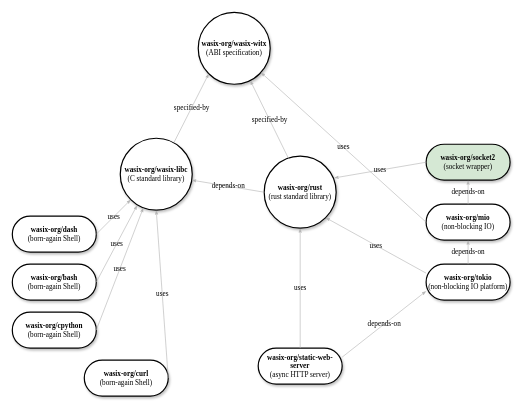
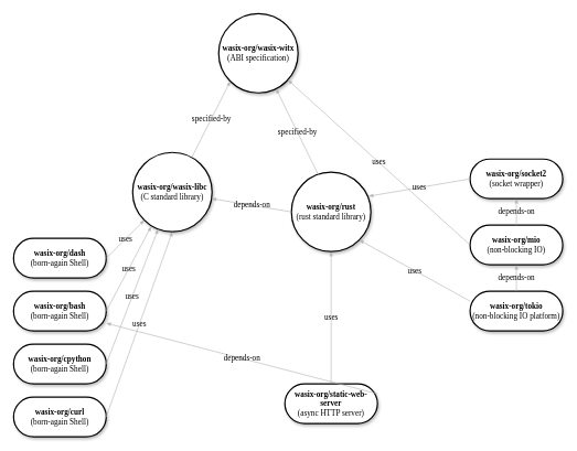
  <mxCell id="0" />
  <mxCell id="1" parent="0" />
  <mxCell id="2" value="&lt;b&gt;wasix-org/wasix-witx&lt;/b&gt;&lt;br&gt;(ABI specification)" style="ellipse;whiteSpace=wrap;html=1;rounded=1;shadow=1;comic=0;labelBackgroundColor=none;strokeWidth=2;fontFamily=Verdana;fontSize=12;align=center;" parent="1" vertex="1"><mxGeometry x="330" y="20" width="120" height="120" as="geometry" /></mxCell>
  <mxCell id="3" value="specified-by" style="edgeStyle=none;rounded=1;html=1;labelBackgroundColor=none;startArrow=none;startFill=0;startSize=5;endArrow=classicThin;endFill=1;endSize=5;jettySize=auto;orthogonalLoop=1;strokeColor=#B3B3B3;strokeWidth=1;fontFamily=Verdana;fontSize=12;exitX=0.747;exitY=0.058;exitDx=0;exitDy=0;entryX=0;entryY=1;entryDx=0;entryDy=0;exitPerimeter=0;" parent="1" source="4" target="2" edge="1"><mxGeometry relative="1" as="geometry"><mxPoint x="220" y="140" as="targetPoint" /></mxGeometry></mxCell>
  <mxCell id="4" value="&lt;b&gt;wasix-org/wasix-libc&lt;/b&gt;&lt;br&gt;(C standard library)" style="ellipse;whiteSpace=wrap;html=1;rounded=1;shadow=1;comic=0;labelBackgroundColor=none;strokeWidth=2;fontFamily=Verdana;fontSize=12;align=center;" vertex="1" parent="1"><mxGeometry x="200" y="230" width="120" height="120" as="geometry" /></mxCell>
  <mxCell id="5" value="&lt;b&gt;wasix-org/rust&lt;/b&gt;&lt;br&gt;(rust standard library)" style="ellipse;whiteSpace=wrap;html=1;rounded=1;shadow=1;comic=0;labelBackgroundColor=none;strokeWidth=2;fontFamily=Verdana;fontSize=12;align=center;" vertex="1" parent="1"><mxGeometry x="440" y="260" width="120" height="120" as="geometry" /></mxCell>
  <mxCell id="6" value="depends-on" style="edgeStyle=none;rounded=1;html=1;labelBackgroundColor=none;startArrow=none;startFill=0;startSize=5;endArrow=classicThin;endFill=1;endSize=5;jettySize=auto;orthogonalLoop=1;strokeColor=#B3B3B3;strokeWidth=1;fontFamily=Verdana;fontSize=12;exitX=0;exitY=0.5;exitDx=0;exitDy=0;" edge="1" parent="1" source="5" target="4"><mxGeometry relative="1" as="geometry"><mxPoint x="362" y="101" as="sourcePoint" /><mxPoint x="438" y="218" as="targetPoint" /></mxGeometry></mxCell>
  <mxCell id="7" value="specified-by" style="edgeStyle=none;rounded=1;html=1;labelBackgroundColor=none;startArrow=none;startFill=0;startSize=5;endArrow=classicThin;endFill=1;endSize=5;jettySize=auto;orthogonalLoop=1;strokeColor=#B3B3B3;strokeWidth=1;fontFamily=Verdana;fontSize=12;exitX=0.34;exitY=0.035;exitDx=0;exitDy=0;entryX=0.723;entryY=0.948;entryDx=0;entryDy=0;exitPerimeter=0;entryPerimeter=0;" edge="1" parent="1" source="5" target="2"><mxGeometry relative="1" as="geometry"><mxPoint x="568" y="162" as="sourcePoint" /><mxPoint x="520" y="100" as="targetPoint" /></mxGeometry></mxCell>
  <mxCell id="8" value="&lt;b&gt;wasix-org/mio&lt;/b&gt;&lt;br&gt;(non-blocking IO)" style="whiteSpace=wrap;html=1;rounded=1;shadow=1;comic=0;labelBackgroundColor=none;strokeWidth=2;fontFamily=Verdana;fontSize=12;align=center;arcSize=50;" vertex="1" parent="1"><mxGeometry x="710" y="340" width="140" height="60" as="geometry" /></mxCell>
  <mxCell id="9" value="&lt;b&gt;wasix-org/tokio&lt;/b&gt;&lt;br&gt;(non-blocking IO platform)" style="whiteSpace=wrap;html=1;rounded=1;shadow=1;comic=0;labelBackgroundColor=none;strokeWidth=2;fontFamily=Verdana;fontSize=12;align=center;arcSize=50;" vertex="1" parent="1"><mxGeometry x="710" y="440" width="140" height="60" as="geometry" /></mxCell>
- <mxCell id="10" value="&lt;b&gt;wasix-org/socket2&lt;/b&gt;&lt;br&gt;(socket wrapper)" style="whiteSpace=wrap;html=1;rounded=1;shadow=1;comic=0;labelBackgroundColor=none;strokeWidth=2;fontFamily=Verdana;fontSize=12;align=center;arcSize=50;fillColor=#d5e8d4;" vertex="1" parent="1"><mxGeometry x="710" y="240" width="140" height="60" as="geometry" /></mxCell>
+ <mxCell id="10" value="&lt;b&gt;wasix-org/socket2&lt;/b&gt;&lt;br&gt;(socket wrapper)" style="whiteSpace=wrap;html=1;rounded=1;shadow=1;comic=0;labelBackgroundColor=none;strokeWidth=2;fontFamily=Verdana;fontSize=12;align=center;arcSize=50;" vertex="1" parent="1"><mxGeometry x="710" y="240" width="140" height="60" as="geometry" /></mxCell>
  <mxCell id="11" value="uses" style="edgeStyle=none;rounded=1;html=1;labelBackgroundColor=none;startArrow=none;startFill=0;startSize=5;endArrow=classicThin;endFill=1;endSize=5;jettySize=auto;orthogonalLoop=1;strokeColor=#B3B3B3;strokeWidth=1;fontFamily=Verdana;fontSize=12;exitX=0;exitY=0.5;exitDx=0;exitDy=0;entryX=0.973;entryY=0.302;entryDx=0;entryDy=0;entryPerimeter=0;" edge="1" parent="1" source="10" target="5"><mxGeometry relative="1" as="geometry"><mxPoint x="706" y="260" as="sourcePoint" /><mxPoint x="680" y="104" as="targetPoint" /></mxGeometry></mxCell>
  <mxCell id="12" value="uses" style="edgeStyle=none;rounded=1;html=1;labelBackgroundColor=none;startArrow=none;startFill=0;startSize=5;endArrow=classicThin;endFill=1;endSize=5;jettySize=auto;orthogonalLoop=1;strokeColor=#B3B3B3;strokeWidth=1;fontFamily=Verdana;fontSize=12;exitX=0;exitY=0.5;exitDx=0;exitDy=0;" edge="1" parent="1" source="8" target="2"><mxGeometry relative="1" as="geometry"><mxPoint x="740" y="290" as="sourcePoint" /><mxPoint x="567" y="306" as="targetPoint" /></mxGeometry></mxCell>
  <mxCell id="13" value="uses" style="edgeStyle=none;rounded=1;html=1;labelBackgroundColor=none;startArrow=none;startFill=0;startSize=5;endArrow=classicThin;endFill=1;endSize=5;jettySize=auto;orthogonalLoop=1;strokeColor=#B3B3B3;strokeWidth=1;fontFamily=Verdana;fontSize=12;exitX=0;exitY=0.25;exitDx=0;exitDy=0;entryX=1;entryY=1;entryDx=0;entryDy=0;" edge="1" parent="1" source="9" target="5"><mxGeometry relative="1" as="geometry"><mxPoint x="740" y="380" as="sourcePoint" /><mxPoint x="568" y="344" as="targetPoint" /></mxGeometry></mxCell>
  <mxCell id="14" value="depends-on" style="edgeStyle=none;rounded=1;html=1;labelBackgroundColor=none;startArrow=none;startFill=0;startSize=5;endArrow=classicThin;endFill=1;endSize=5;jettySize=auto;orthogonalLoop=1;strokeColor=#B3B3B3;strokeWidth=1;fontFamily=Verdana;fontSize=12;exitX=0.5;exitY=0;exitDx=0;exitDy=0;entryX=0.5;entryY=1;entryDx=0;entryDy=0;" edge="1" parent="1" source="9" target="8"><mxGeometry relative="1" as="geometry"><mxPoint x="740" y="475" as="sourcePoint" /><mxPoint x="552" y="392" as="targetPoint" /></mxGeometry></mxCell>
  <mxCell id="15" value="depends-on" style="edgeStyle=none;rounded=1;html=1;labelBackgroundColor=none;startArrow=none;startFill=0;startSize=5;endArrow=classicThin;endFill=1;endSize=5;jettySize=auto;orthogonalLoop=1;strokeColor=#B3B3B3;strokeWidth=1;fontFamily=Verdana;fontSize=12;exitX=0.5;exitY=0;exitDx=0;exitDy=0;entryX=0.5;entryY=1;entryDx=0;entryDy=0;" edge="1" parent="1" source="8" target="10"><mxGeometry relative="1" as="geometry"><mxPoint x="810" y="440" as="sourcePoint" /><mxPoint x="810" y="410" as="targetPoint" /></mxGeometry></mxCell>
  <mxCell id="16" value="&lt;b&gt;wasix-org/static-web-server&lt;/b&gt;&lt;br&gt;(async HTTP server)" style="whiteSpace=wrap;html=1;rounded=1;shadow=1;comic=0;labelBackgroundColor=none;strokeWidth=2;fontFamily=Verdana;fontSize=12;align=center;arcSize=50;" vertex="1" parent="1"><mxGeometry x="430" y="580" width="140" height="60" as="geometry" /></mxCell>
  <mxCell id="17" value="uses" style="edgeStyle=none;rounded=1;html=1;labelBackgroundColor=none;startArrow=none;startFill=0;startSize=5;endArrow=classicThin;endFill=1;endSize=5;jettySize=auto;orthogonalLoop=1;strokeColor=#B3B3B3;strokeWidth=1;fontFamily=Verdana;fontSize=12;exitX=0.5;exitY=0;exitDx=0;exitDy=0;entryX=0.5;entryY=1;entryDx=0;entryDy=0;" edge="1" parent="1" source="16" target="5"><mxGeometry relative="1" as="geometry"><mxPoint x="740" y="495" as="sourcePoint" /><mxPoint x="552" y="372" as="targetPoint" /></mxGeometry></mxCell>
- <mxCell id="18" value="depends-on" style="edgeStyle=none;rounded=1;html=1;labelBackgroundColor=none;startArrow=none;startFill=0;startSize=5;endArrow=classicThin;endFill=1;endSize=5;jettySize=auto;orthogonalLoop=1;strokeColor=#B3B3B3;strokeWidth=1;fontFamily=Verdana;fontSize=12;exitX=1;exitY=0.25;exitDx=0;exitDy=0;entryX=0;entryY=0.75;entryDx=0;entryDy=0;" edge="1" parent="1" source="16" target="9"><mxGeometry relative="1" as="geometry"><mxPoint x="580" y="580" as="sourcePoint" /><mxPoint x="510" y="390" as="targetPoint" /></mxGeometry></mxCell>
+ <mxCell id="18" value="depends-on" style="edgeStyle=none;rounded=1;html=1;labelBackgroundColor=none;startArrow=none;startFill=0;startSize=5;endArrow=classicThin;endFill=1;endSize=5;jettySize=auto;orthogonalLoop=1;strokeColor=#B3B3B3;strokeWidth=1;fontFamily=Verdana;fontSize=12;exitX=1;exitY=0.25;exitDx=0;exitDy=0;" edge="1" parent="1" source="16" target="19"><mxGeometry relative="1" as="geometry"><mxPoint x="580" y="580" as="sourcePoint" /><mxPoint x="510" y="390" as="targetPoint" /></mxGeometry></mxCell>
  <mxCell id="19" value="&lt;b&gt;wasix-org/bash&lt;/b&gt;&lt;br&gt;(born-again Shell)" style="whiteSpace=wrap;html=1;rounded=1;shadow=1;comic=0;labelBackgroundColor=none;strokeWidth=2;fontFamily=Verdana;fontSize=12;align=center;arcSize=50;" vertex="1" parent="1"><mxGeometry x="20" y="440" width="140" height="60" as="geometry" /></mxCell>
  <mxCell id="20" value="&lt;b&gt;wasix-org/dash&lt;/b&gt;&lt;br&gt;(born-again Shell)" style="whiteSpace=wrap;html=1;rounded=1;shadow=1;comic=0;labelBackgroundColor=none;strokeWidth=2;fontFamily=Verdana;fontSize=12;align=center;arcSize=50;" vertex="1" parent="1"><mxGeometry x="20" y="360" width="140" height="60" as="geometry" /></mxCell>
  <mxCell id="21" value="&lt;b&gt;wasix-org/cpython&lt;/b&gt;&lt;br&gt;(born-again Shell)" style="whiteSpace=wrap;html=1;rounded=1;shadow=1;comic=0;labelBackgroundColor=none;strokeWidth=2;fontFamily=Verdana;fontSize=12;align=center;arcSize=50;" vertex="1" parent="1"><mxGeometry x="20" y="520" width="140" height="60" as="geometry" /></mxCell>
- <mxCell id="22" value="&lt;b&gt;wasix-org/curl&lt;/b&gt;&lt;br&gt;(born-again Shell)" style="whiteSpace=wrap;html=1;rounded=1;shadow=1;comic=0;labelBackgroundColor=none;strokeWidth=2;fontFamily=Verdana;fontSize=12;align=center;arcSize=50;" vertex="1" parent="1"><mxGeometry x="140" y="600" width="140" height="60" as="geometry" /></mxCell>
+ <mxCell id="22" value="&lt;b&gt;wasix-org/curl&lt;/b&gt;&lt;br&gt;(born-again Shell)" style="whiteSpace=wrap;html=1;rounded=1;shadow=1;comic=0;labelBackgroundColor=none;strokeWidth=2;fontFamily=Verdana;fontSize=12;align=center;arcSize=50;" vertex="1" parent="1"><mxGeometry x="20" y="600" width="140" height="60" as="geometry" /></mxCell>
  <mxCell id="23" value="uses" style="edgeStyle=none;rounded=1;html=1;labelBackgroundColor=none;startArrow=none;startFill=0;startSize=5;endArrow=classicThin;endFill=1;endSize=5;jettySize=auto;orthogonalLoop=1;strokeColor=#B3B3B3;strokeWidth=1;fontFamily=Verdana;fontSize=12;exitX=1;exitY=0.5;exitDx=0;exitDy=0;entryX=0;entryY=1;entryDx=0;entryDy=0;" edge="1" parent="1" source="20" target="4"><mxGeometry relative="1" as="geometry"><mxPoint x="510" y="590" as="sourcePoint" /><mxPoint x="510" y="390" as="targetPoint" /></mxGeometry></mxCell>
  <mxCell id="24" value="uses" style="edgeStyle=none;rounded=1;html=1;labelBackgroundColor=none;startArrow=none;startFill=0;startSize=5;endArrow=classicThin;endFill=1;endSize=5;jettySize=auto;orthogonalLoop=1;strokeColor=#B3B3B3;strokeWidth=1;fontFamily=Verdana;fontSize=12;exitX=1;exitY=0.5;exitDx=0;exitDy=0;entryX=0;entryY=1;entryDx=0;entryDy=0;" edge="1" parent="1" source="19"><mxGeometry relative="1" as="geometry"><mxPoint x="170" y="400" as="sourcePoint" /><mxPoint x="228" y="342" as="targetPoint" /></mxGeometry></mxCell>
  <mxCell id="25" value="uses" style="edgeStyle=none;rounded=1;html=1;labelBackgroundColor=none;startArrow=none;startFill=0;startSize=5;endArrow=classicThin;endFill=1;endSize=5;jettySize=auto;orthogonalLoop=1;strokeColor=#B3B3B3;strokeWidth=1;fontFamily=Verdana;fontSize=12;exitX=1;exitY=0.5;exitDx=0;exitDy=0;" edge="1" parent="1" source="21" target="4"><mxGeometry relative="1" as="geometry"><mxPoint x="170" y="480" as="sourcePoint" /><mxPoint x="238" y="352" as="targetPoint" /></mxGeometry></mxCell>
  <mxCell id="26" value="uses" style="edgeStyle=none;rounded=1;html=1;labelBackgroundColor=none;startArrow=none;startFill=0;startSize=5;endArrow=classicThin;endFill=1;endSize=5;jettySize=auto;orthogonalLoop=1;strokeColor=#B3B3B3;strokeWidth=1;fontFamily=Verdana;fontSize=12;exitX=1;exitY=0.5;exitDx=0;exitDy=0;entryX=0.5;entryY=1;entryDx=0;entryDy=0;" edge="1" parent="1" source="22" target="4"><mxGeometry relative="1" as="geometry"><mxPoint x="170" y="560" as="sourcePoint" /><mxPoint x="248" y="362" as="targetPoint" /></mxGeometry></mxCell>
